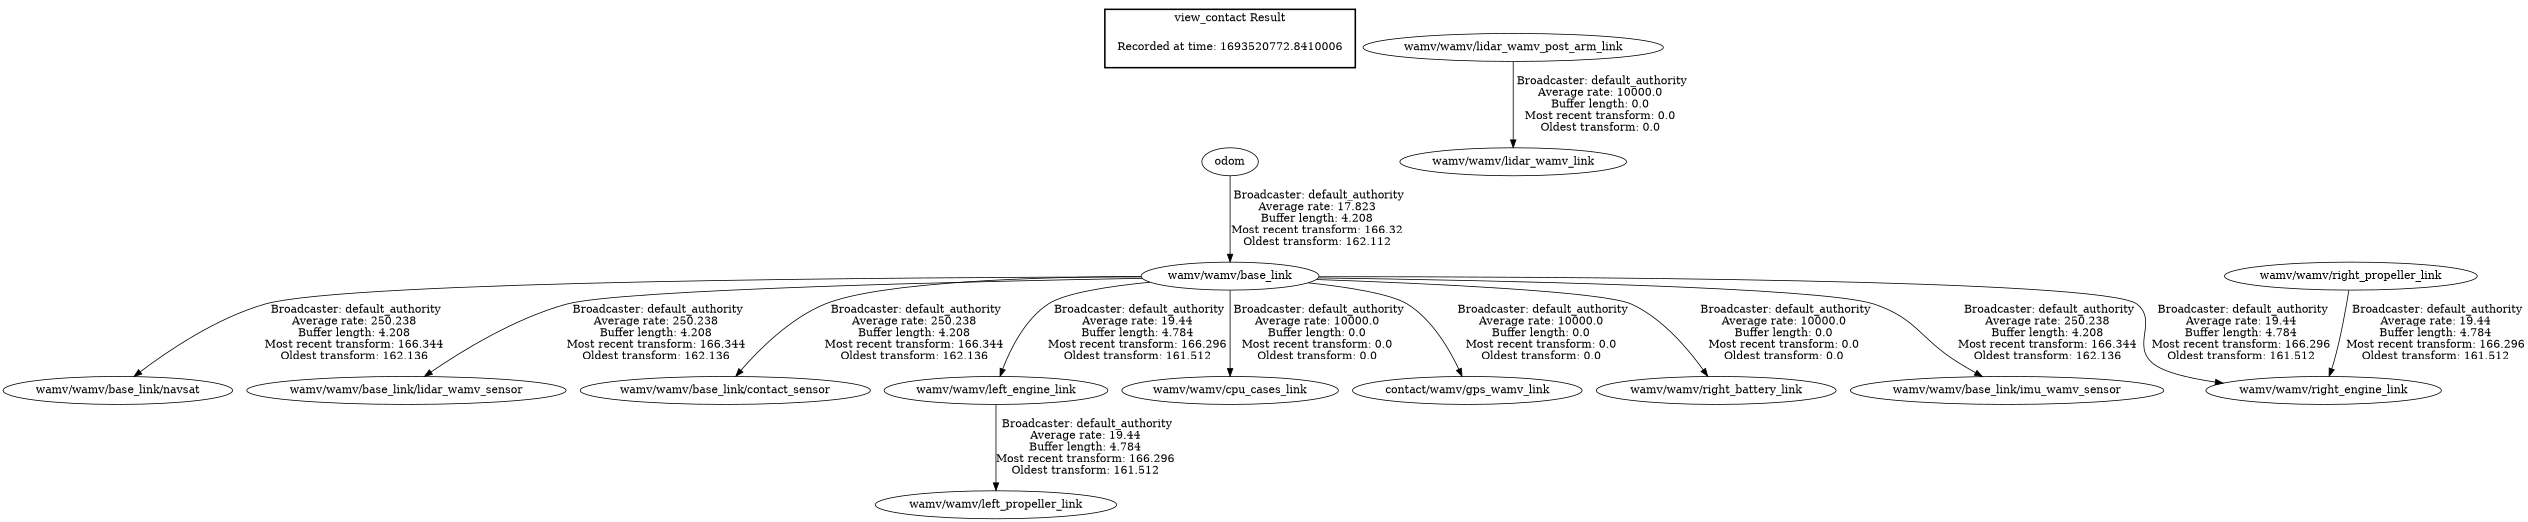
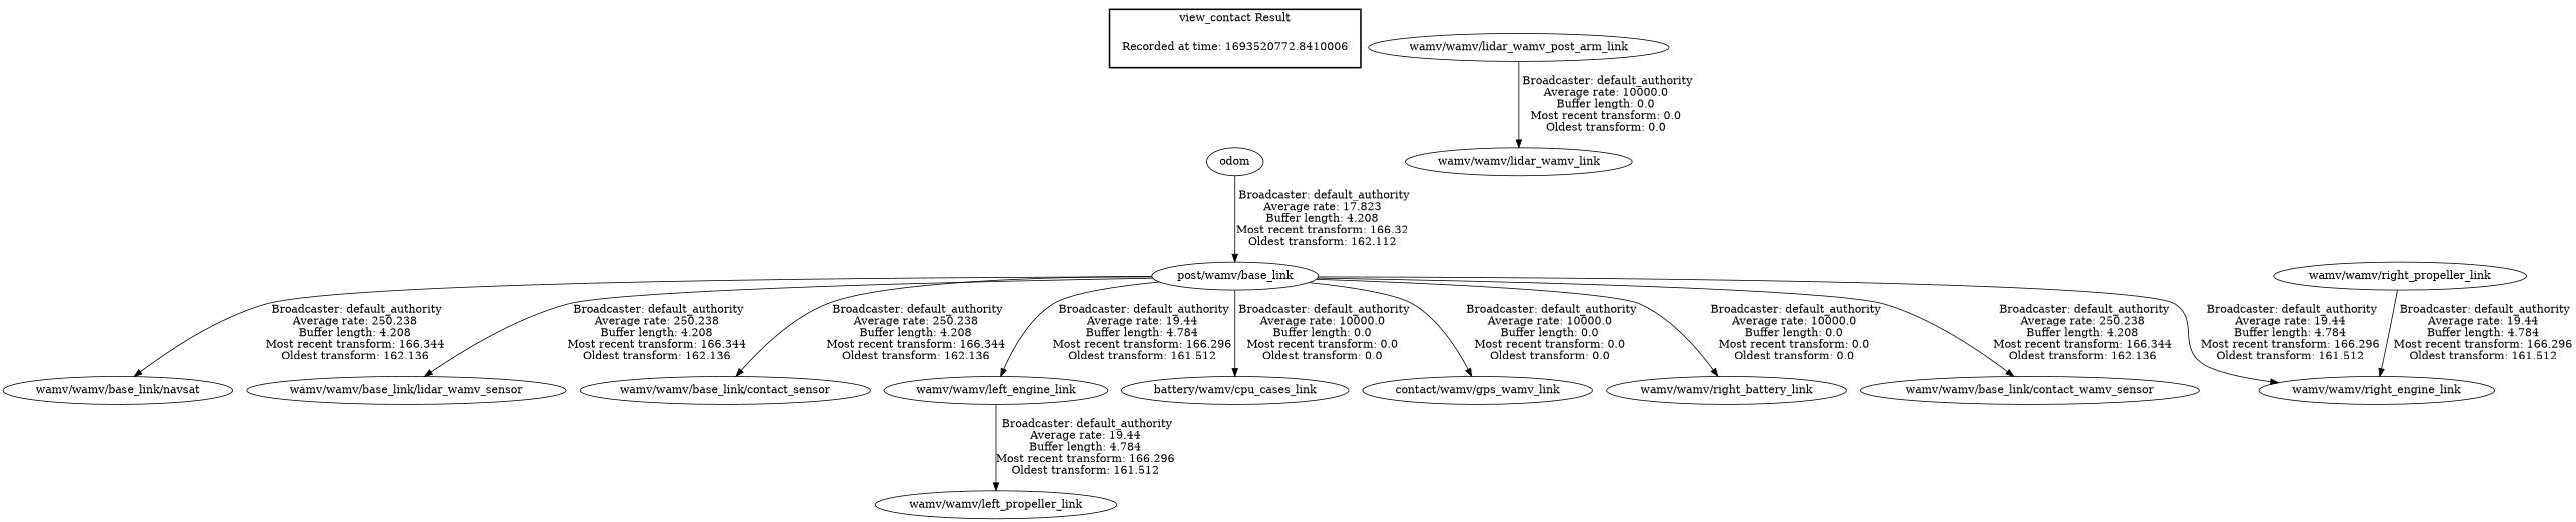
  digraph {
    "Recorded at time: 1693520772.8410006" [shape=plaintext]
    odom
-   "wamv/wamv/base_link"
-   "wamv/wamv/base_link/imu_wamv_sensor"
+   "wamv/wamv/base_link" [label="post/wamv/base_link"]
+   "wamv/wamv/base_link/imu_wamv_sensor" [label="wamv/wamv/base_link/contact_wamv_sensor"]
    "wamv/wamv/base_link/navsat"
    "wamv/wamv/base_link/lidar_wamv_sensor"
    "wamv/wamv/base_link/contact_sensor"
    "wamv/wamv/left_engine_link"
    "wamv/wamv/right_engine_link"
-   "wamv/wamv/cpu_cases_link"
+   "wamv/wamv/cpu_cases_link" [label="battery/wamv/cpu_cases_link"]
    n11 [label="contact/wamv/gps_wamv_link"]
    "wamv/wamv/right_battery_link"
    "wamv/wamv/left_propeller_link"
    "wamv/wamv/right_propeller_link"
    "wamv/wamv/lidar_wamv_post_arm_link"
    "wamv/wamv/lidar_wamv_link"
    subgraph cluster_1 {
      color=black
      label="view_contact Result"
      style=bold
      "Recorded at time: 1693520772.8410006"
    }
    "Recorded at time: 1693520772.8410006" -> odom [style=invis]
    odom -> "wamv/wamv/base_link" [label=" Broadcaster: default_authority\nAverage rate: 17.823\nBuffer length: 4.208\nMost recent transform: 166.32\nOldest transform: 162.112\n"]
    "wamv/wamv/base_link" -> "wamv/wamv/base_link/imu_wamv_sensor" [label=" Broadcaster: default_authority\nAverage rate: 250.238\nBuffer length: 4.208\nMost recent transform: 166.344\nOldest transform: 162.136\n"]
    "wamv/wamv/base_link" -> "wamv/wamv/base_link/navsat" [label=" Broadcaster: default_authority\nAverage rate: 250.238\nBuffer length: 4.208\nMost recent transform: 166.344\nOldest transform: 162.136\n"]
    "wamv/wamv/base_link" -> "wamv/wamv/base_link/lidar_wamv_sensor" [label=" Broadcaster: default_authority\nAverage rate: 250.238\nBuffer length: 4.208\nMost recent transform: 166.344\nOldest transform: 162.136\n"]
    "wamv/wamv/base_link" -> "wamv/wamv/base_link/contact_sensor" [label=" Broadcaster: default_authority\nAverage rate: 250.238\nBuffer length: 4.208\nMost recent transform: 166.344\nOldest transform: 162.136\n"]
    "wamv/wamv/base_link" -> "wamv/wamv/left_engine_link" [label=" Broadcaster: default_authority\nAverage rate: 19.44\nBuffer length: 4.784\nMost recent transform: 166.296\nOldest transform: 161.512\n"]
    "wamv/wamv/base_link" -> "wamv/wamv/right_engine_link" [label=" Broadcaster: default_authority\nAverage rate: 19.44\nBuffer length: 4.784\nMost recent transform: 166.296\nOldest transform: 161.512\n"]
    "wamv/wamv/base_link" -> "wamv/wamv/cpu_cases_link" [label=" Broadcaster: default_authority\nAverage rate: 10000.0\nBuffer length: 0.0\nMost recent transform: 0.0\nOldest transform: 0.0\n"]
    "wamv/wamv/base_link" -> n11 [label=" Broadcaster: default_authority\nAverage rate: 10000.0\nBuffer length: 0.0\nMost recent transform: 0.0\nOldest transform: 0.0\n"]
    "wamv/wamv/base_link" -> "wamv/wamv/right_battery_link" [label=" Broadcaster: default_authority\nAverage rate: 10000.0\nBuffer length: 0.0\nMost recent transform: 0.0\nOldest transform: 0.0\n"]
    "wamv/wamv/left_engine_link" -> "wamv/wamv/left_propeller_link" [label=" Broadcaster: default_authority\nAverage rate: 19.44\nBuffer length: 4.784\nMost recent transform: 166.296\nOldest transform: 161.512\n"]
    "wamv/wamv/right_propeller_link" -> "wamv/wamv/right_engine_link" [label=" Broadcaster: default_authority\nAverage rate: 19.44\nBuffer length: 4.784\nMost recent transform: 166.296\nOldest transform: 161.512\n"]
    "wamv/wamv/lidar_wamv_post_arm_link" -> "wamv/wamv/lidar_wamv_link" [label=" Broadcaster: default_authority\nAverage rate: 10000.0\nBuffer length: 0.0\nMost recent transform: 0.0\nOldest transform: 0.0\n"]
  }
